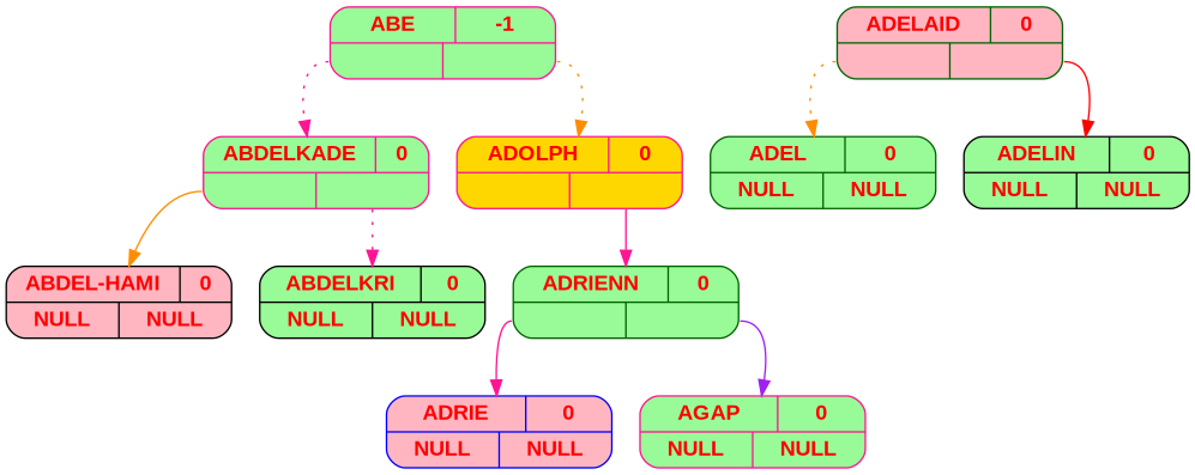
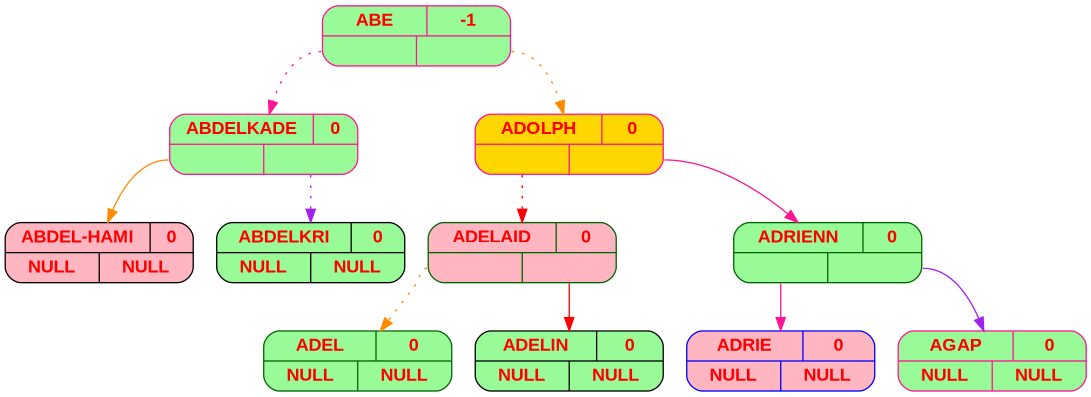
  digraph {
    node [color=deeppink fillcolor=palegreen fontcolor=red fontname="Arial bold" fontsize=14 shape=record style="rounded, filled,filled"]
    edge [color=deeppink style=dotted tailport=g]
    n1 [label="{{<c> ABE | <b> -1} | { <g> | <d>}}" width=2]
    n2 [label="{{<c> ABDELKADE | <b> 0} | { <g> | <d>}}" width=2]
    n3 [fillcolor=gold label="{{<c> ADOLPH | <b> 0} | { <g> | <d>}}" width=2]
    n4 [color=black fillcolor=lightpink label="{{<c> ABDEL-HAMI | <b> 0} | { <g> NULL | <d> NULL}}" width=2]
    n5 [color=black label="{{<c> ABDELKRI | <b> 0} | { <g> NULL | <d> NULL}}" width=2]
    n6 [color=darkgreen fillcolor=lightpink label="{{<c> ADELAID | <b> 0} | { <g> | <d>}}" width=2]
    n7 [color=darkgreen label="{{<c> ADRIENN | <b> 0} | { <g> | <d>}}" width=2]
    n8 [color=darkgreen label="{{<c> ADEL | <b> 0} | { <g> NULL | <d> NULL}}" width=2]
    n9 [color=black label="{{<c> ADELIN | <b> 0} | { <g> NULL | <d> NULL}}" width=2]
    n10 [color=blue fillcolor=lightpink label="{{<c> ADRIE | <b> 0} | { <g> NULL | <d> NULL}}" width=2]
    n11 [label="{{<c> AGAP | <b> 0} | { <g> NULL | <d> NULL}}" width=2]
    n1 -> n2
    n1 -> n3 [color=darkorange tailport=d]
    n2 -> n4 [color=darkorange style=solid]
-   n2 -> n5 [tailport=d]
+   n2 -> n5 [color=purple tailport=d]
+   n3 -> n6 [color=red]
    n3 -> n7 [style=solid tailport=d]
    n6 -> n8 [color=darkorange]
    n6 -> n9 [color=red style=solid tailport=d]
    n7 -> n10 [style=solid]
    n7 -> n11 [color=purple style=solid tailport=d]
  }
